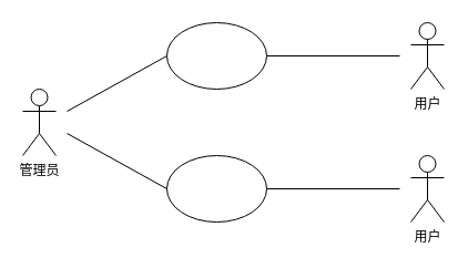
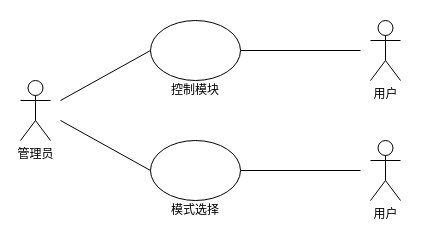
  <mxCell id="0" />
  <mxCell id="1" parent="0" />
  <mxCell id="2" value="用户" style="shape=umlActor;verticalLabelPosition=bottom;verticalAlign=top;html=1;outlineConnect=0;" parent="1" vertex="1"><mxGeometry x="370" y="20" width="30" height="60" as="geometry" /></mxCell>
  <mxCell id="3" value="" style="ellipse;whiteSpace=wrap;html=1;" parent="1" vertex="1"><mxGeometry x="150" y="20" width="90" height="60" as="geometry" /></mxCell>
  <mxCell id="4" value="" style="endArrow=none;html=1;" parent="1" edge="1"><mxGeometry width="50" height="50" relative="1" as="geometry"><mxPoint x="360" y="50" as="sourcePoint" /><mxPoint x="240" y="50" as="targetPoint" /></mxGeometry></mxCell>
+ <mxCell id="5" value="控制模块" style="text;html=1;strokeColor=none;fillColor=none;align=center;verticalAlign=middle;whiteSpace=wrap;rounded=0;" parent="1" vertex="1"><mxGeometry x="170" y="80" width="50" height="20" as="geometry" /></mxCell>
  <mxCell id="6" value="" style="ellipse;whiteSpace=wrap;html=1;" parent="1" vertex="1"><mxGeometry x="150" y="140" width="90" height="60" as="geometry" /></mxCell>
+ <mxCell id="7" value="模式选择" style="text;html=1;strokeColor=none;fillColor=none;align=center;verticalAlign=middle;whiteSpace=wrap;rounded=0;" parent="1" vertex="1"><mxGeometry x="170" y="200" width="50" height="20" as="geometry" /></mxCell>
  <mxCell id="8" value="用户" style="shape=umlActor;verticalLabelPosition=bottom;verticalAlign=top;html=1;outlineConnect=0;" parent="1" vertex="1"><mxGeometry x="370" y="140" width="30" height="60" as="geometry" /></mxCell>
  <mxCell id="9" value="" style="endArrow=none;html=1;exitX=1;exitY=0.5;exitDx=0;exitDy=0;" parent="1" source="6" edge="1"><mxGeometry width="50" height="50" relative="1" as="geometry"><mxPoint x="290" y="170" as="sourcePoint" /><mxPoint x="360" y="170" as="targetPoint" /></mxGeometry></mxCell>
  <mxCell id="10" value="管理员" style="shape=umlActor;verticalLabelPosition=bottom;verticalAlign=top;html=1;outlineConnect=0;" parent="1" vertex="1"><mxGeometry x="20" y="80" width="30" height="60" as="geometry" /></mxCell>
  <mxCell id="11" value="" style="endArrow=none;html=1;exitX=0;exitY=0.5;exitDx=0;exitDy=0;" parent="1" source="3" edge="1"><mxGeometry width="50" height="50" relative="1" as="geometry"><mxPoint x="0" y="170" as="sourcePoint" /><mxPoint x="60" y="100" as="targetPoint" /></mxGeometry></mxCell>
  <mxCell id="12" value="" style="endArrow=none;html=1;exitX=0;exitY=0.5;exitDx=0;exitDy=0;" parent="1" source="6" edge="1"><mxGeometry width="50" height="50" relative="1" as="geometry"><mxPoint x="110" y="170" as="sourcePoint" /><mxPoint x="60" y="120" as="targetPoint" /></mxGeometry></mxCell>
